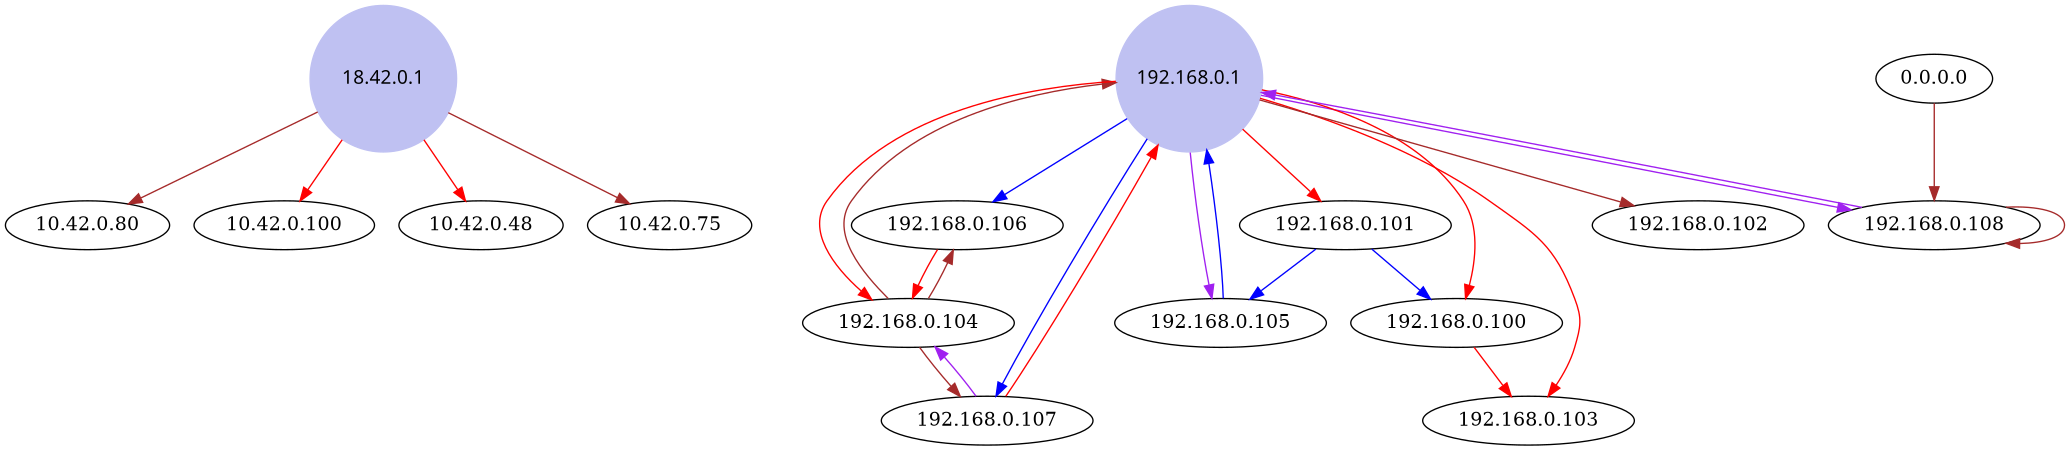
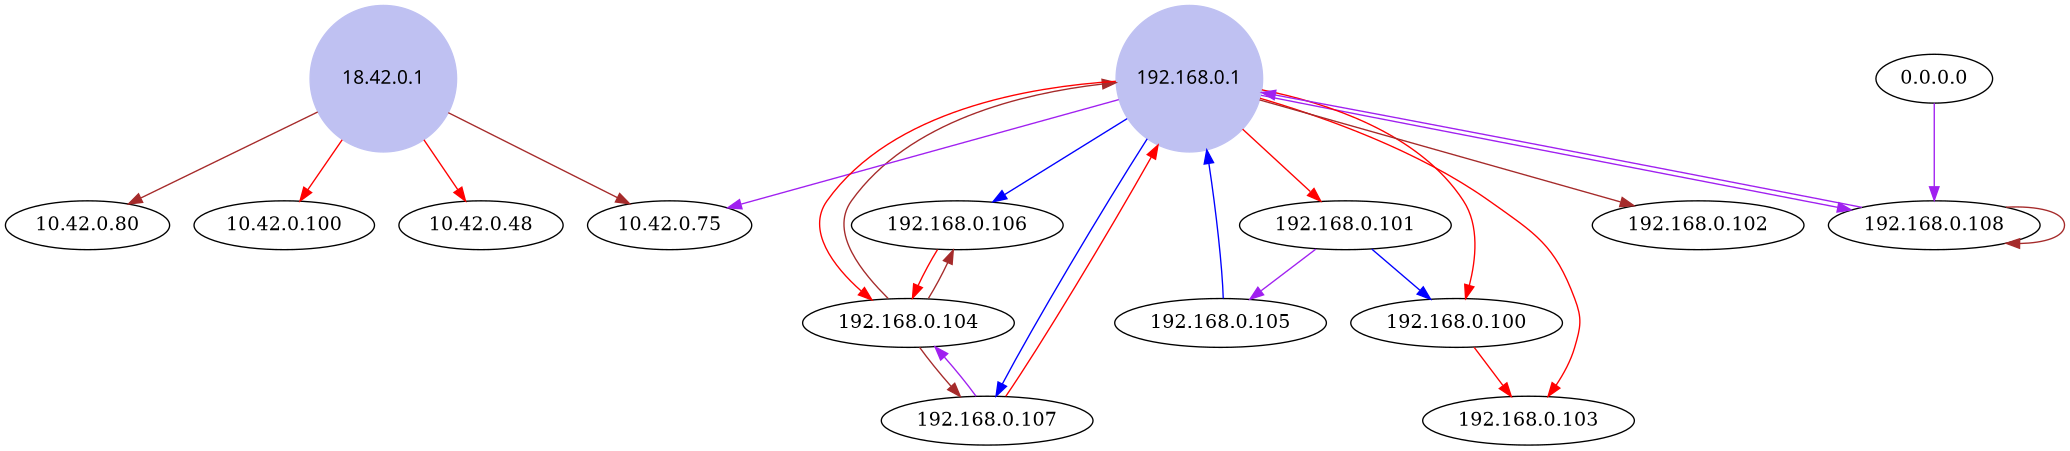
  digraph {
    edge [color=red]
    n1 [color="#BFC1F2" fillcollor="#BFC1F2" fontname=Verdana label="18.42.0.1" shape=circle style=filled width=1.50]
    "10.42.0.80"
    "10.42.0.100"
    "10.42.0.48"
    "10.42.0.75"
    "192.168.0.106"
    "192.168.0.104"
    n8 [color="#BFC1F2" fillcollor="#BFC1F2" fontname=Verdana label="192.168.0.1" shape=circle style=filled width=1.50]
    "192.168.0.107"
    "192.168.0.108"
    "192.168.0.105"
    "192.168.0.101"
    "192.168.0.100"
    "192.168.0.103"
    "192.168.0.102"
    "0.0.0.0"
    n1 -> "10.42.0.80" [color=brown]
    n1 -> "10.42.0.100"
    n1 -> "10.42.0.48"
    n1 -> "10.42.0.75" [color=brown]
    "192.168.0.106" -> "192.168.0.104"
    "192.168.0.104" -> "192.168.0.106" [color=brown]
    "192.168.0.104" -> n8 [color=brown]
    "192.168.0.104" -> "192.168.0.107" [color=brown]
    n8 -> "192.168.0.106" [color=blue]
    n8 -> "192.168.0.104"
    n8 -> "192.168.0.107" [color=blue]
    n8 -> "192.168.0.108" [color=purple]
-   n8 -> "192.168.0.105" [color=purple]
+   n8 -> "10.42.0.75" [color=purple]
    n8 -> "192.168.0.101"
    n8 -> "192.168.0.100"
    n8 -> "192.168.0.103"
    n8 -> "192.168.0.102" [color=brown]
    "192.168.0.107" -> "192.168.0.104" [color=purple]
    "192.168.0.107" -> n8
    "192.168.0.108" -> n8 [color=purple]
    "192.168.0.108" -> "192.168.0.108" [color=brown]
    "192.168.0.105" -> n8 [color=blue]
-   "192.168.0.101" -> "192.168.0.105" [color=blue]
+   "192.168.0.101" -> "192.168.0.105" [color=purple]
    "192.168.0.101" -> "192.168.0.100" [color=blue]
    "192.168.0.100" -> "192.168.0.103"
-   "0.0.0.0" -> "192.168.0.108" [color=brown]
+   "0.0.0.0" -> "192.168.0.108" [color=purple]
  }
